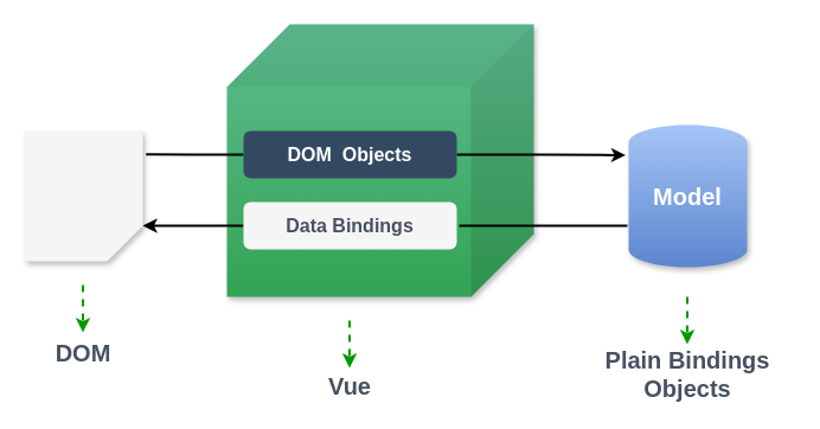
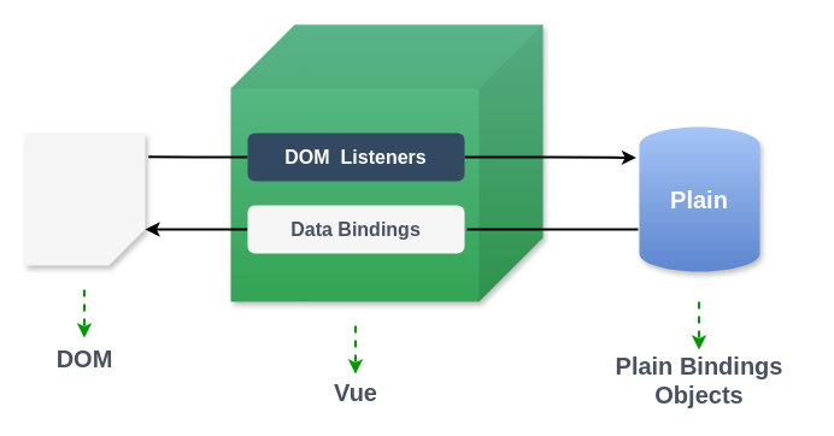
  <mxCell id="0" />
  <mxCell id="1" parent="0" />
  <mxCell id="2" value="" style="shape=cube;whiteSpace=wrap;html=1;boundedLbl=1;backgroundOutline=1;darkOpacity=0.05;darkOpacity2=0.1;size=53;flipH=1;fillColor=#33A354;gradientColor=#5FBD91;gradientDirection=north;strokeColor=none;shadow=1;" vertex="1" parent="1"><mxGeometry x="191" y="20" width="259" height="230" as="geometry" /></mxCell>
  <mxCell id="3" value="" style="shape=card;whiteSpace=wrap;html=1;rotation=-180;fillColor=#f5f5f5;fontColor=#333333;strokeColor=none;shadow=1;" vertex="1" parent="1"><mxGeometry x="20" y="110" width="100" height="110" as="geometry" /></mxCell>
  <mxCell id="4" style="edgeStyle=orthogonalEdgeStyle;rounded=0;orthogonalLoop=1;jettySize=auto;html=1;exitX=0;exitY=0.5;exitDx=0;exitDy=0;entryX=-0.027;entryY=0.821;entryDx=0;entryDy=0;entryPerimeter=0;startArrow=none;startFill=0;endArrow=none;endFill=0;strokeWidth=2;" edge="1" parent="1" source="6" target="3"><mxGeometry relative="1" as="geometry" /></mxCell>
  <mxCell id="5" style="edgeStyle=orthogonalEdgeStyle;rounded=0;orthogonalLoop=1;jettySize=auto;html=1;exitX=1;exitY=0.5;exitDx=0;exitDy=0;entryX=-0.025;entryY=0.212;entryDx=0;entryDy=0;entryPerimeter=0;strokeWidth=2;" edge="1" parent="1" source="6" target="10"><mxGeometry relative="1" as="geometry" /></mxCell>
- <mxCell id="6" value="&lt;b&gt;&lt;font color=&quot;#ffffff&quot; style=&quot;font-size: 16px;&quot;&gt;DOM&amp;nbsp; Objects&lt;/font&gt;&lt;/b&gt;" style="rounded=1;whiteSpace=wrap;html=1;strokeColor=none;fillColor=#334961;" vertex="1" parent="1"><mxGeometry x="205" y="110" width="180" height="40" as="geometry" /></mxCell>
+ <mxCell id="6" value="&lt;b&gt;&lt;font color=&quot;#ffffff&quot; style=&quot;font-size: 16px;&quot;&gt;DOM&amp;nbsp; Listeners&lt;/font&gt;&lt;/b&gt;" style="rounded=1;whiteSpace=wrap;html=1;strokeColor=none;fillColor=#334961;" vertex="1" parent="1"><mxGeometry x="205" y="110" width="180" height="40" as="geometry" /></mxCell>
  <mxCell id="7" style="edgeStyle=orthogonalEdgeStyle;rounded=0;orthogonalLoop=1;jettySize=auto;html=1;strokeWidth=2;endArrow=none;endFill=0;exitX=1;exitY=0.5;exitDx=0;exitDy=0;" edge="1" parent="1"><mxGeometry relative="1" as="geometry"><mxPoint x="529" y="190" as="targetPoint" /><mxPoint x="387" y="190" as="sourcePoint" /></mxGeometry></mxCell>
  <mxCell id="8" style="edgeStyle=orthogonalEdgeStyle;rounded=0;orthogonalLoop=1;jettySize=auto;html=1;exitX=0;exitY=0.5;exitDx=0;exitDy=0;entryX=0;entryY=0;entryDx=0;entryDy=30;entryPerimeter=0;strokeWidth=2;" edge="1" parent="1" source="9" target="3"><mxGeometry relative="1" as="geometry" /></mxCell>
  <mxCell id="9" value="&lt;b&gt;&lt;font color=&quot;#475160&quot; style=&quot;font-size: 16px;&quot;&gt;Data Bindings&lt;/font&gt;&lt;/b&gt;" style="rounded=1;whiteSpace=wrap;html=1;strokeColor=none;fillColor=#f5f5f5;" vertex="1" parent="1"><mxGeometry x="205" y="170" width="180" height="40" as="geometry" /></mxCell>
  <mxCell id="10" value="" style="shape=cylinder3;whiteSpace=wrap;html=1;boundedLbl=1;backgroundOutline=1;size=15;gradientColor=#a6c4f6;fillColor=#5C86CF;gradientDirection=north;strokeColor=none;shadow=1;" vertex="1" parent="1"><mxGeometry x="530" y="105" width="100" height="120" as="geometry" /></mxCell>
- <mxCell id="11" value="&lt;b&gt;&lt;font color=&quot;#ffffff&quot; style=&quot;font-size: 20px;&quot;&gt;Model&lt;/font&gt;&lt;/b&gt;" style="text;html=1;strokeColor=none;fillColor=none;align=center;verticalAlign=middle;whiteSpace=wrap;rounded=0;" vertex="1" parent="1"><mxGeometry x="550" y="150" width="60" height="30" as="geometry" /></mxCell>
+ <mxCell id="11" value="&lt;b&gt;&lt;font color=&quot;#ffffff&quot; style=&quot;font-size: 20px;&quot;&gt;Plain&lt;/font&gt;&lt;/b&gt;" style="text;html=1;strokeColor=none;fillColor=none;align=center;verticalAlign=middle;whiteSpace=wrap;rounded=0;" vertex="1" parent="1"><mxGeometry x="550" y="150" width="60" height="30" as="geometry" /></mxCell>
  <mxCell id="12" value="" style="endArrow=classic;html=1;rounded=0;strokeWidth=2;strokeColor=#009900;dashed=1;" edge="1" parent="1"><mxGeometry width="50" height="50" relative="1" as="geometry"><mxPoint x="69.5" y="240" as="sourcePoint" /><mxPoint x="69.5" y="280" as="targetPoint" /></mxGeometry></mxCell>
  <mxCell id="13" value="&lt;b&gt;&lt;font color=&quot;#475160&quot; style=&quot;font-size: 20px;&quot;&gt;DOM&lt;/font&gt;&lt;/b&gt;" style="text;html=1;strokeColor=none;fillColor=none;align=center;verticalAlign=middle;whiteSpace=wrap;rounded=0;" vertex="1" parent="1"><mxGeometry x="40" y="282" width="60" height="30" as="geometry" /></mxCell>
  <mxCell id="14" value="" style="endArrow=classic;html=1;rounded=0;strokeWidth=2;strokeColor=#009900;dashed=1;" edge="1" parent="1"><mxGeometry width="50" height="50" relative="1" as="geometry"><mxPoint x="294.5" y="270" as="sourcePoint" /><mxPoint x="294.5" y="310" as="targetPoint" /></mxGeometry></mxCell>
  <mxCell id="15" value="&lt;b&gt;&lt;font color=&quot;#475160&quot; style=&quot;font-size: 20px;&quot;&gt;Vue&lt;/font&gt;&lt;/b&gt;" style="text;html=1;strokeColor=none;fillColor=none;align=center;verticalAlign=middle;whiteSpace=wrap;rounded=0;" vertex="1" parent="1"><mxGeometry x="265" y="310" width="60" height="30" as="geometry" /></mxCell>
  <mxCell id="16" value="" style="endArrow=classic;html=1;rounded=0;strokeWidth=2;strokeColor=#009900;dashed=1;" edge="1" parent="1"><mxGeometry width="50" height="50" relative="1" as="geometry"><mxPoint x="579.5" y="250" as="sourcePoint" /><mxPoint x="579.5" y="290" as="targetPoint" /></mxGeometry></mxCell>
  <mxCell id="17" value="&lt;b&gt;&lt;font color=&quot;#475160&quot; style=&quot;font-size: 20px;&quot;&gt;Plain Bindings Objects&lt;/font&gt;&lt;/b&gt;" style="text;html=1;strokeColor=none;fillColor=none;align=center;verticalAlign=middle;whiteSpace=wrap;rounded=0;" vertex="1" parent="1"><mxGeometry x="490" y="300" width="180" height="30" as="geometry" /></mxCell>
